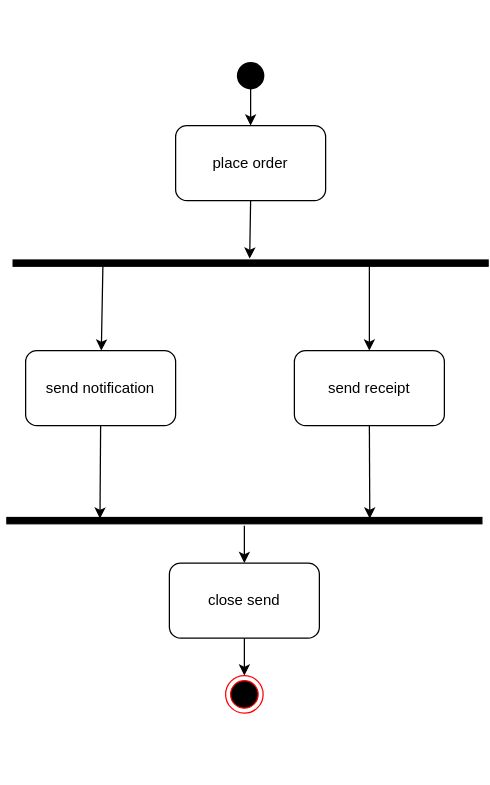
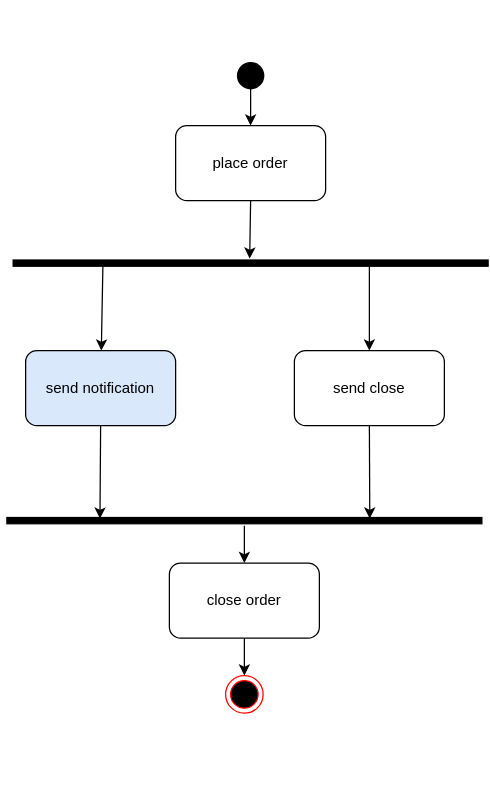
  <mxCell id="0" />
  <mxCell id="1" parent="0" />
  <mxCell id="2" value="" style="ellipse;html=1;shape=endState;fillColor=#000000;strokeColor=#ff0000;" vertex="1" parent="1"><mxGeometry x="180" y="540" width="30" height="30" as="geometry" /></mxCell>
  <mxCell id="3" value="" style="strokeWidth=2;html=1;shape=mxgraph.flowchart.start_2;whiteSpace=wrap;fillColor=#000000;" vertex="1" parent="1"><mxGeometry x="190" y="50" width="20" height="20" as="geometry" /></mxCell>
  <mxCell id="4" value="place order" style="rounded=1;whiteSpace=wrap;html=1;" vertex="1" parent="1"><mxGeometry x="140" y="100" width="120" height="60" as="geometry" /></mxCell>
  <mxCell id="5" value="" style="html=1;points=[];perimeter=orthogonalPerimeter;fillColor=strokeColor;rotation=90;" vertex="1" parent="1"><mxGeometry x="197.5" y="20" width="5" height="380" as="geometry" /></mxCell>
  <mxCell id="6" value="" style="html=1;points=[];perimeter=orthogonalPerimeter;fillColor=strokeColor;rotation=90;" vertex="1" parent="1"><mxGeometry x="192.5" y="226" width="5" height="380" as="geometry" /></mxCell>
- <mxCell id="7" value="close send" style="rounded=1;whiteSpace=wrap;html=1;" vertex="1" parent="1"><mxGeometry x="135" y="450" width="120" height="60" as="geometry" /></mxCell>
- <mxCell id="8" value="send notification" style="rounded=1;whiteSpace=wrap;html=1;" vertex="1" parent="1"><mxGeometry x="20" y="280" width="120" height="60" as="geometry" /></mxCell>
- <mxCell id="9" value="send receipt" style="rounded=1;whiteSpace=wrap;html=1;" vertex="1" parent="1"><mxGeometry x="235" y="280" width="120" height="60" as="geometry" /></mxCell>
+ <mxCell id="7" value="close order" style="rounded=1;whiteSpace=wrap;html=1;" vertex="1" parent="1"><mxGeometry x="135" y="450" width="120" height="60" as="geometry" /></mxCell>
+ <mxCell id="8" value="send notification" style="rounded=1;whiteSpace=wrap;html=1;fillColor=#dae8fc;" vertex="1" parent="1"><mxGeometry x="20" y="280" width="120" height="60" as="geometry" /></mxCell>
+ <mxCell id="9" value="send close" style="rounded=1;whiteSpace=wrap;html=1;" vertex="1" parent="1"><mxGeometry x="235" y="280" width="120" height="60" as="geometry" /></mxCell>
  <mxCell id="10" value="" style="endArrow=classic;html=1;rounded=0;exitX=0.5;exitY=1;exitDx=0;exitDy=0;entryX=-0.22;entryY=0.502;entryDx=0;entryDy=0;entryPerimeter=0;" edge="1" parent="1" source="4" target="5"><mxGeometry width="50" height="50" relative="1" as="geometry"><mxPoint x="65" y="170" as="sourcePoint" /><mxPoint x="115" y="120" as="targetPoint" /></mxGeometry></mxCell>
  <mxCell id="11" value="" style="endArrow=classic;html=1;rounded=0;exitX=0.5;exitY=1;exitDx=0;exitDy=0;exitPerimeter=0;entryX=0.5;entryY=0;entryDx=0;entryDy=0;" edge="1" parent="1" source="3" target="4"><mxGeometry width="50" height="50" relative="1" as="geometry"><mxPoint x="55" y="100" as="sourcePoint" /><mxPoint x="105" y="50" as="targetPoint" /></mxGeometry></mxCell>
  <mxCell id="12" value="" style="endArrow=classic;html=1;rounded=0;exitX=0.9;exitY=0.811;exitDx=0;exitDy=0;exitPerimeter=0;" edge="1" parent="1" source="5" target="8"><mxGeometry width="50" height="50" relative="1" as="geometry"><mxPoint x="-75" y="330" as="sourcePoint" /><mxPoint x="-25" y="280" as="targetPoint" /></mxGeometry></mxCell>
  <mxCell id="13" value="" style="endArrow=classic;html=1;rounded=0;entryX=0.5;entryY=0;entryDx=0;entryDy=0;" edge="1" parent="1" target="9"><mxGeometry width="50" height="50" relative="1" as="geometry"><mxPoint x="295" y="210" as="sourcePoint" /><mxPoint x="235" y="250" as="targetPoint" /></mxGeometry></mxCell>
  <mxCell id="14" value="" style="endArrow=classic;html=1;rounded=0;exitX=0.5;exitY=1;exitDx=0;exitDy=0;entryX=0.18;entryY=0.804;entryDx=0;entryDy=0;entryPerimeter=0;" edge="1" parent="1" source="8" target="6"><mxGeometry width="50" height="50" relative="1" as="geometry"><mxPoint x="-75" y="400" as="sourcePoint" /><mxPoint x="-25" y="350" as="targetPoint" /></mxGeometry></mxCell>
  <mxCell id="15" value="" style="endArrow=classic;html=1;rounded=0;exitX=0.5;exitY=1;exitDx=0;exitDy=0;entryX=0.18;entryY=0.236;entryDx=0;entryDy=0;entryPerimeter=0;" edge="1" parent="1" source="9" target="6"><mxGeometry width="50" height="50" relative="1" as="geometry"><mxPoint x="205" y="390" as="sourcePoint" /><mxPoint x="255" y="340" as="targetPoint" /></mxGeometry></mxCell>
  <mxCell id="16" value="" style="endArrow=classic;html=1;rounded=0;" edge="1" parent="1" target="7"><mxGeometry width="50" height="50" relative="1" as="geometry"><mxPoint x="195" y="420" as="sourcePoint" /><mxPoint x="115" y="450" as="targetPoint" /></mxGeometry></mxCell>
  <mxCell id="17" value="" style="endArrow=classic;html=1;rounded=0;exitX=0.5;exitY=1;exitDx=0;exitDy=0;entryX=0.5;entryY=0;entryDx=0;entryDy=0;" edge="1" parent="1" source="7" target="2"><mxGeometry width="50" height="50" relative="1" as="geometry"><mxPoint x="75" y="590" as="sourcePoint" /><mxPoint x="125" y="540" as="targetPoint" /></mxGeometry></mxCell>
